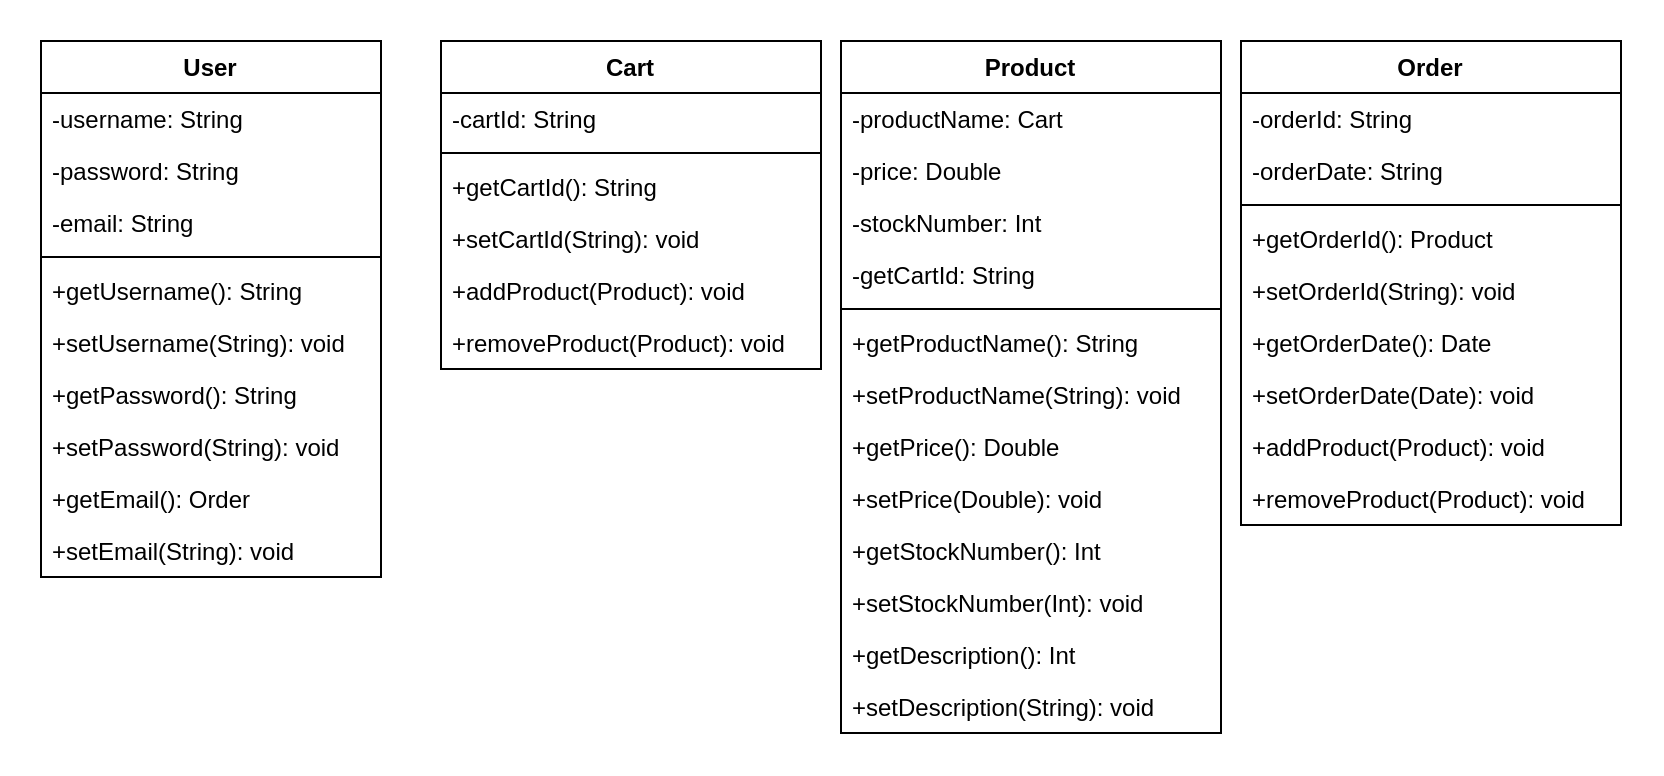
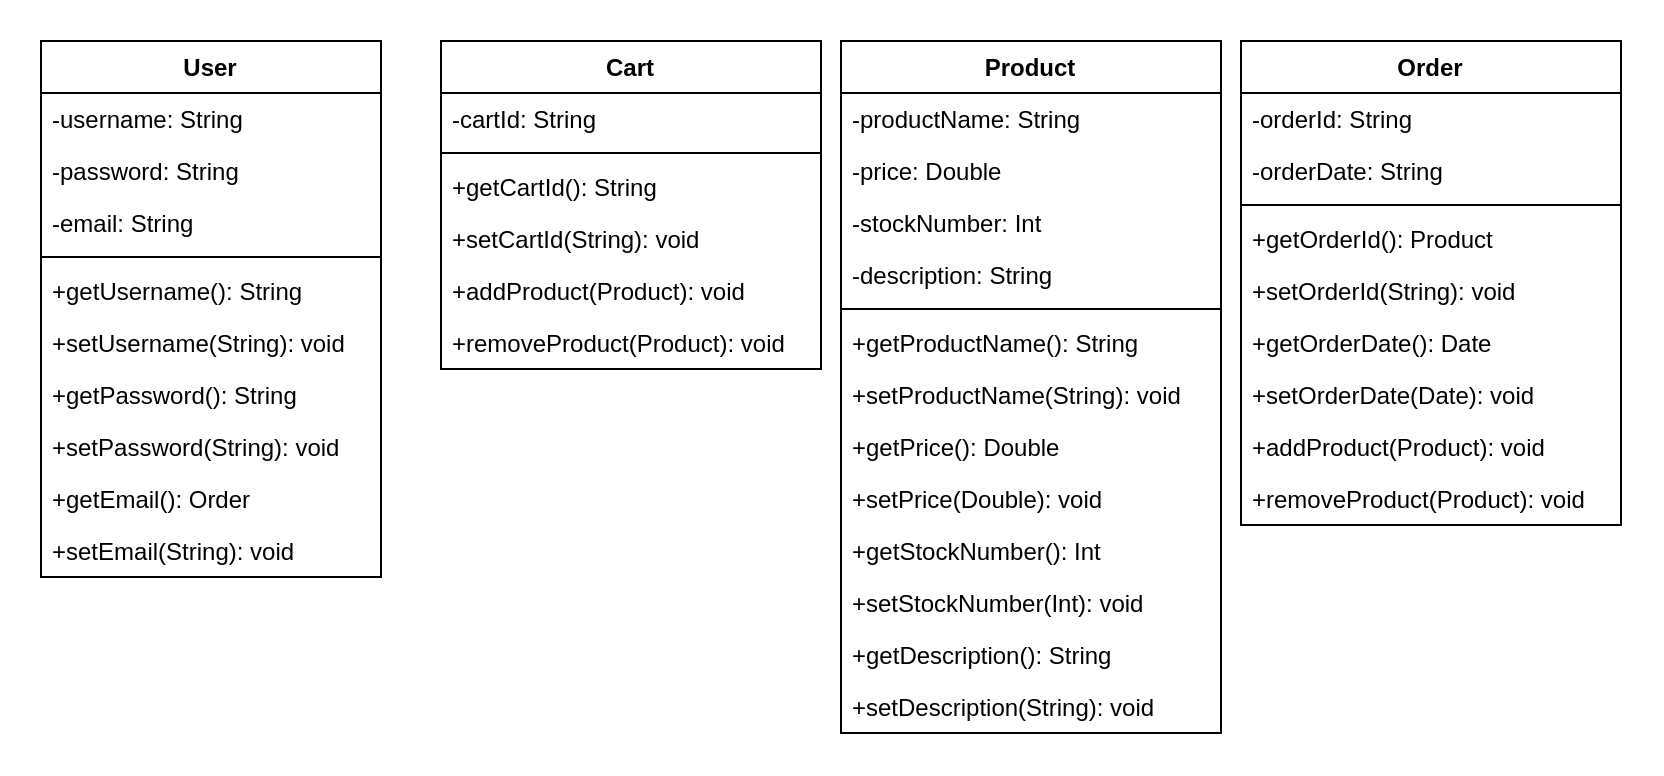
  <mxCell id="0" />
  <mxCell id="1" parent="0" />
  <mxCell id="2" value="User" style="swimlane;fontStyle=1;childLayout=stackLayout;horizontal=1;startSize=26;horizontalStack=0;resizeParent=1;resizeParentMax=0;resizeLast=0;collapsible=1;marginBottom=0;" vertex="1" parent="1"><mxGeometry x="20" y="20" width="170" height="268" as="geometry" /></mxCell>
  <mxCell id="3" value="-username: String" style="text;strokeColor=none;fillColor=none;align=left;verticalAlign=top;spacingLeft=4;spacingRight=4;overflow=hidden;rotatable=0;points=[[0,0.5],[1,0.5]];portConstraint=eastwest;" vertex="1" parent="2"><mxGeometry y="26" width="170" height="26" as="geometry" /></mxCell>
  <mxCell id="4" value="-password: String" style="text;strokeColor=none;fillColor=none;align=left;verticalAlign=top;spacingLeft=4;spacingRight=4;overflow=hidden;rotatable=0;points=[[0,0.5],[1,0.5]];portConstraint=eastwest;" vertex="1" parent="2"><mxGeometry y="52" width="170" height="26" as="geometry" /></mxCell>
  <mxCell id="5" value="-email: String" style="text;strokeColor=none;fillColor=none;align=left;verticalAlign=top;spacingLeft=4;spacingRight=4;overflow=hidden;rotatable=0;points=[[0,0.5],[1,0.5]];portConstraint=eastwest;" vertex="1" parent="2"><mxGeometry y="78" width="170" height="26" as="geometry" /></mxCell>
  <mxCell id="6" value="" style="line;strokeWidth=1;fillColor=none;align=left;verticalAlign=middle;spacingTop=-1;spacingLeft=3;spacingRight=3;rotatable=0;labelPosition=right;points=[];portConstraint=eastwest;" vertex="1" parent="2"><mxGeometry y="104" width="170" height="8" as="geometry" /></mxCell>
  <mxCell id="7" value="+getUsername(): String" style="text;strokeColor=none;fillColor=none;align=left;verticalAlign=top;spacingLeft=4;spacingRight=4;overflow=hidden;rotatable=0;points=[[0,0.5],[1,0.5]];portConstraint=eastwest;" vertex="1" parent="2"><mxGeometry y="112" width="170" height="26" as="geometry" /></mxCell>
  <mxCell id="8" value="+setUsername(String): void" style="text;strokeColor=none;fillColor=none;align=left;verticalAlign=top;spacingLeft=4;spacingRight=4;overflow=hidden;rotatable=0;points=[[0,0.5],[1,0.5]];portConstraint=eastwest;" vertex="1" parent="2"><mxGeometry y="138" width="170" height="26" as="geometry" /></mxCell>
  <mxCell id="9" value="+getPassword(): String" style="text;strokeColor=none;fillColor=none;align=left;verticalAlign=top;spacingLeft=4;spacingRight=4;overflow=hidden;rotatable=0;points=[[0,0.5],[1,0.5]];portConstraint=eastwest;" vertex="1" parent="2"><mxGeometry y="164" width="170" height="26" as="geometry" /></mxCell>
  <mxCell id="10" value="+setPassword(String): void" style="text;strokeColor=none;fillColor=none;align=left;verticalAlign=top;spacingLeft=4;spacingRight=4;overflow=hidden;rotatable=0;points=[[0,0.5],[1,0.5]];portConstraint=eastwest;" vertex="1" parent="2"><mxGeometry y="190" width="170" height="26" as="geometry" /></mxCell>
  <mxCell id="11" value="+getEmail(): Order" style="text;strokeColor=none;fillColor=none;align=left;verticalAlign=top;spacingLeft=4;spacingRight=4;overflow=hidden;rotatable=0;points=[[0,0.5],[1,0.5]];portConstraint=eastwest;" vertex="1" parent="2"><mxGeometry y="216" width="170" height="26" as="geometry" /></mxCell>
  <mxCell id="12" value="+setEmail(String): void" style="text;strokeColor=none;fillColor=none;align=left;verticalAlign=top;spacingLeft=4;spacingRight=4;overflow=hidden;rotatable=0;points=[[0,0.5],[1,0.5]];portConstraint=eastwest;" vertex="1" parent="2"><mxGeometry y="242" width="170" height="26" as="geometry" /></mxCell>
  <mxCell id="13" value="Cart" style="swimlane;fontStyle=1;childLayout=stackLayout;horizontal=1;startSize=26;horizontalStack=0;resizeParent=1;resizeParentMax=0;resizeLast=0;collapsible=1;marginBottom=0;" vertex="1" parent="1"><mxGeometry x="220" y="20" width="190" height="164" as="geometry" /></mxCell>
  <mxCell id="14" value="-cartId: String" style="text;strokeColor=none;fillColor=none;align=left;verticalAlign=top;spacingLeft=4;spacingRight=4;overflow=hidden;rotatable=0;points=[[0,0.5],[1,0.5]];portConstraint=eastwest;" vertex="1" parent="13"><mxGeometry y="26" width="190" height="26" as="geometry" /></mxCell>
  <mxCell id="15" value="" style="line;strokeWidth=1;fillColor=none;align=left;verticalAlign=middle;spacingTop=-1;spacingLeft=3;spacingRight=3;rotatable=0;labelPosition=right;points=[];portConstraint=eastwest;" vertex="1" parent="13"><mxGeometry y="52" width="190" height="8" as="geometry" /></mxCell>
  <mxCell id="16" value="+getCartId(): String" style="text;strokeColor=none;fillColor=none;align=left;verticalAlign=top;spacingLeft=4;spacingRight=4;overflow=hidden;rotatable=0;points=[[0,0.5],[1,0.5]];portConstraint=eastwest;" vertex="1" parent="13"><mxGeometry y="60" width="190" height="26" as="geometry" /></mxCell>
  <mxCell id="17" value="+setCartId(String): void" style="text;strokeColor=none;fillColor=none;align=left;verticalAlign=top;spacingLeft=4;spacingRight=4;overflow=hidden;rotatable=0;points=[[0,0.5],[1,0.5]];portConstraint=eastwest;" vertex="1" parent="13"><mxGeometry y="86" width="190" height="26" as="geometry" /></mxCell>
  <mxCell id="18" value="+addProduct(Product): void" style="text;strokeColor=none;fillColor=none;align=left;verticalAlign=top;spacingLeft=4;spacingRight=4;overflow=hidden;rotatable=0;points=[[0,0.5],[1,0.5]];portConstraint=eastwest;" vertex="1" parent="13"><mxGeometry y="112" width="190" height="26" as="geometry" /></mxCell>
  <mxCell id="19" value="+removeProduct(Product): void" style="text;strokeColor=none;fillColor=none;align=left;verticalAlign=top;spacingLeft=4;spacingRight=4;overflow=hidden;rotatable=0;points=[[0,0.5],[1,0.5]];portConstraint=eastwest;" vertex="1" parent="13"><mxGeometry y="138" width="190" height="26" as="geometry" /></mxCell>
  <mxCell id="20" value="Product" style="swimlane;fontStyle=1;childLayout=stackLayout;horizontal=1;startSize=26;horizontalStack=0;resizeParent=1;resizeParentMax=0;resizeLast=0;collapsible=1;marginBottom=0;" vertex="1" parent="1"><mxGeometry x="420" y="20" width="190" height="346" as="geometry" /></mxCell>
- <mxCell id="21" value="-productName: Cart" style="text;strokeColor=none;fillColor=none;align=left;verticalAlign=top;spacingLeft=4;spacingRight=4;overflow=hidden;rotatable=0;points=[[0,0.5],[1,0.5]];portConstraint=eastwest;" vertex="1" parent="20"><mxGeometry y="26" width="190" height="26" as="geometry" /></mxCell>
+ <mxCell id="21" value="-productName: String" style="text;strokeColor=none;fillColor=none;align=left;verticalAlign=top;spacingLeft=4;spacingRight=4;overflow=hidden;rotatable=0;points=[[0,0.5],[1,0.5]];portConstraint=eastwest;" vertex="1" parent="20"><mxGeometry y="26" width="190" height="26" as="geometry" /></mxCell>
  <mxCell id="22" value="-price: Double" style="text;strokeColor=none;fillColor=none;align=left;verticalAlign=top;spacingLeft=4;spacingRight=4;overflow=hidden;rotatable=0;points=[[0,0.5],[1,0.5]];portConstraint=eastwest;" vertex="1" parent="20"><mxGeometry y="52" width="190" height="26" as="geometry" /></mxCell>
  <mxCell id="23" value="-stockNumber: Int" style="text;strokeColor=none;fillColor=none;align=left;verticalAlign=top;spacingLeft=4;spacingRight=4;overflow=hidden;rotatable=0;points=[[0,0.5],[1,0.5]];portConstraint=eastwest;" vertex="1" parent="20"><mxGeometry y="78" width="190" height="26" as="geometry" /></mxCell>
- <mxCell id="24" value="-getCartId: String" style="text;strokeColor=none;fillColor=none;align=left;verticalAlign=top;spacingLeft=4;spacingRight=4;overflow=hidden;rotatable=0;points=[[0,0.5],[1,0.5]];portConstraint=eastwest;" vertex="1" parent="20"><mxGeometry y="104" width="190" height="26" as="geometry" /></mxCell>
+ <mxCell id="24" value="-description: String" style="text;strokeColor=none;fillColor=none;align=left;verticalAlign=top;spacingLeft=4;spacingRight=4;overflow=hidden;rotatable=0;points=[[0,0.5],[1,0.5]];portConstraint=eastwest;" vertex="1" parent="20"><mxGeometry y="104" width="190" height="26" as="geometry" /></mxCell>
  <mxCell id="25" value="" style="line;strokeWidth=1;fillColor=none;align=left;verticalAlign=middle;spacingTop=-1;spacingLeft=3;spacingRight=3;rotatable=0;labelPosition=right;points=[];portConstraint=eastwest;" vertex="1" parent="20"><mxGeometry y="130" width="190" height="8" as="geometry" /></mxCell>
  <mxCell id="26" value="+getProductName(): String" style="text;strokeColor=none;fillColor=none;align=left;verticalAlign=top;spacingLeft=4;spacingRight=4;overflow=hidden;rotatable=0;points=[[0,0.5],[1,0.5]];portConstraint=eastwest;" vertex="1" parent="20"><mxGeometry y="138" width="190" height="26" as="geometry" /></mxCell>
  <mxCell id="27" value="+setProductName(String): void" style="text;strokeColor=none;fillColor=none;align=left;verticalAlign=top;spacingLeft=4;spacingRight=4;overflow=hidden;rotatable=0;points=[[0,0.5],[1,0.5]];portConstraint=eastwest;" vertex="1" parent="20"><mxGeometry y="164" width="190" height="26" as="geometry" /></mxCell>
  <mxCell id="28" value="+getPrice(): Double" style="text;strokeColor=none;fillColor=none;align=left;verticalAlign=top;spacingLeft=4;spacingRight=4;overflow=hidden;rotatable=0;points=[[0,0.5],[1,0.5]];portConstraint=eastwest;" vertex="1" parent="20"><mxGeometry y="190" width="190" height="26" as="geometry" /></mxCell>
  <mxCell id="29" value="+setPrice(Double): void" style="text;strokeColor=none;fillColor=none;align=left;verticalAlign=top;spacingLeft=4;spacingRight=4;overflow=hidden;rotatable=0;points=[[0,0.5],[1,0.5]];portConstraint=eastwest;" vertex="1" parent="20"><mxGeometry y="216" width="190" height="26" as="geometry" /></mxCell>
  <mxCell id="30" value="+getStockNumber(): Int" style="text;strokeColor=none;fillColor=none;align=left;verticalAlign=top;spacingLeft=4;spacingRight=4;overflow=hidden;rotatable=0;points=[[0,0.5],[1,0.5]];portConstraint=eastwest;" vertex="1" parent="20"><mxGeometry y="242" width="190" height="26" as="geometry" /></mxCell>
  <mxCell id="31" value="+setStockNumber(Int): void" style="text;strokeColor=none;fillColor=none;align=left;verticalAlign=top;spacingLeft=4;spacingRight=4;overflow=hidden;rotatable=0;points=[[0,0.5],[1,0.5]];portConstraint=eastwest;" vertex="1" parent="20"><mxGeometry y="268" width="190" height="26" as="geometry" /></mxCell>
- <mxCell id="32" value="+getDescription(): Int" style="text;strokeColor=none;fillColor=none;align=left;verticalAlign=top;spacingLeft=4;spacingRight=4;overflow=hidden;rotatable=0;points=[[0,0.5],[1,0.5]];portConstraint=eastwest;" vertex="1" parent="20"><mxGeometry y="294" width="190" height="26" as="geometry" /></mxCell>
+ <mxCell id="32" value="+getDescription(): String" style="text;strokeColor=none;fillColor=none;align=left;verticalAlign=top;spacingLeft=4;spacingRight=4;overflow=hidden;rotatable=0;points=[[0,0.5],[1,0.5]];portConstraint=eastwest;" vertex="1" parent="20"><mxGeometry y="294" width="190" height="26" as="geometry" /></mxCell>
  <mxCell id="33" value="+setDescription(String): void" style="text;strokeColor=none;fillColor=none;align=left;verticalAlign=top;spacingLeft=4;spacingRight=4;overflow=hidden;rotatable=0;points=[[0,0.5],[1,0.5]];portConstraint=eastwest;" vertex="1" parent="20"><mxGeometry y="320" width="190" height="26" as="geometry" /></mxCell>
  <mxCell id="34" value="Order" style="swimlane;fontStyle=1;childLayout=stackLayout;horizontal=1;startSize=26;horizontalStack=0;resizeParent=1;resizeParentMax=0;resizeLast=0;collapsible=1;marginBottom=0;" vertex="1" parent="1"><mxGeometry x="620" y="20" width="190" height="242" as="geometry" /></mxCell>
  <mxCell id="35" value="-orderId: String" style="text;strokeColor=none;fillColor=none;align=left;verticalAlign=top;spacingLeft=4;spacingRight=4;overflow=hidden;rotatable=0;points=[[0,0.5],[1,0.5]];portConstraint=eastwest;" vertex="1" parent="34"><mxGeometry y="26" width="190" height="26" as="geometry" /></mxCell>
  <mxCell id="36" value="-orderDate: String" style="text;strokeColor=none;fillColor=none;align=left;verticalAlign=top;spacingLeft=4;spacingRight=4;overflow=hidden;rotatable=0;points=[[0,0.5],[1,0.5]];portConstraint=eastwest;" vertex="1" parent="34"><mxGeometry y="52" width="190" height="26" as="geometry" /></mxCell>
  <mxCell id="37" value="" style="line;strokeWidth=1;fillColor=none;align=left;verticalAlign=middle;spacingTop=-1;spacingLeft=3;spacingRight=3;rotatable=0;labelPosition=right;points=[];portConstraint=eastwest;" vertex="1" parent="34"><mxGeometry y="78" width="190" height="8" as="geometry" /></mxCell>
  <mxCell id="38" value="+getOrderId(): Product" style="text;strokeColor=none;fillColor=none;align=left;verticalAlign=top;spacingLeft=4;spacingRight=4;overflow=hidden;rotatable=0;points=[[0,0.5],[1,0.5]];portConstraint=eastwest;" vertex="1" parent="34"><mxGeometry y="86" width="190" height="26" as="geometry" /></mxCell>
  <mxCell id="39" value="+setOrderId(String): void" style="text;strokeColor=none;fillColor=none;align=left;verticalAlign=top;spacingLeft=4;spacingRight=4;overflow=hidden;rotatable=0;points=[[0,0.5],[1,0.5]];portConstraint=eastwest;" vertex="1" parent="34"><mxGeometry y="112" width="190" height="26" as="geometry" /></mxCell>
  <mxCell id="40" value="+getOrderDate(): Date" style="text;strokeColor=none;fillColor=none;align=left;verticalAlign=top;spacingLeft=4;spacingRight=4;overflow=hidden;rotatable=0;points=[[0,0.5],[1,0.5]];portConstraint=eastwest;" vertex="1" parent="34"><mxGeometry y="138" width="190" height="26" as="geometry" /></mxCell>
  <mxCell id="41" value="+setOrderDate(Date): void" style="text;strokeColor=none;fillColor=none;align=left;verticalAlign=top;spacingLeft=4;spacingRight=4;overflow=hidden;rotatable=0;points=[[0,0.5],[1,0.5]];portConstraint=eastwest;" vertex="1" parent="34"><mxGeometry y="164" width="190" height="26" as="geometry" /></mxCell>
  <mxCell id="42" value="+addProduct(Product): void" style="text;strokeColor=none;fillColor=none;align=left;verticalAlign=top;spacingLeft=4;spacingRight=4;overflow=hidden;rotatable=0;points=[[0,0.5],[1,0.5]];portConstraint=eastwest;" vertex="1" parent="34"><mxGeometry y="190" width="190" height="26" as="geometry" /></mxCell>
  <mxCell id="43" value="+removeProduct(Product): void" style="text;strokeColor=none;fillColor=none;align=left;verticalAlign=top;spacingLeft=4;spacingRight=4;overflow=hidden;rotatable=0;points=[[0,0.5],[1,0.5]];portConstraint=eastwest;" vertex="1" parent="34"><mxGeometry y="216" width="190" height="26" as="geometry" /></mxCell>
